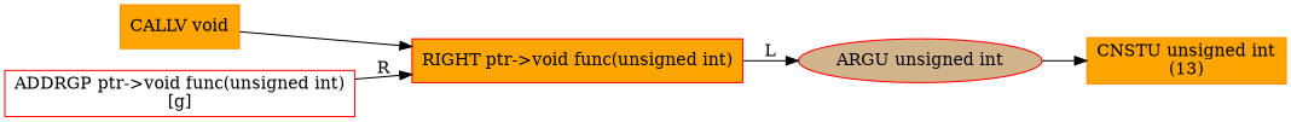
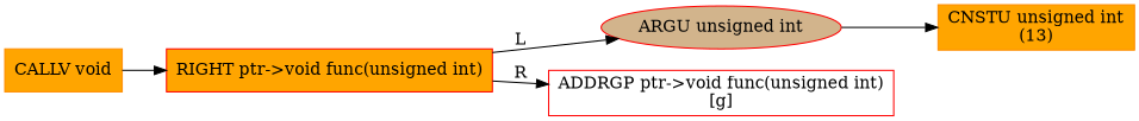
  digraph {
    rankdir=LR
    node [color=red fillcolor=orange shape=box style=filled]
    n1 [color=darkorange label="CALLV void"]
    n2 [label="RIGHT ptr->void func(unsigned int)"]
    n3 [fillcolor=tan label="ARGU unsigned int" shape=""]
    n4 [fillcolor=white label="ADDRGP ptr->void func(unsigned int)\n\[g\]"]
    n5 [color=darkorange label="CNSTU unsigned int\n\(13\)"]
    n1 -> n2
    n2 -> n3 [label=L]
-   n4 -> n2 [label=R]
+   n2 -> n4 [label=R]
    n3 -> n5
  }
